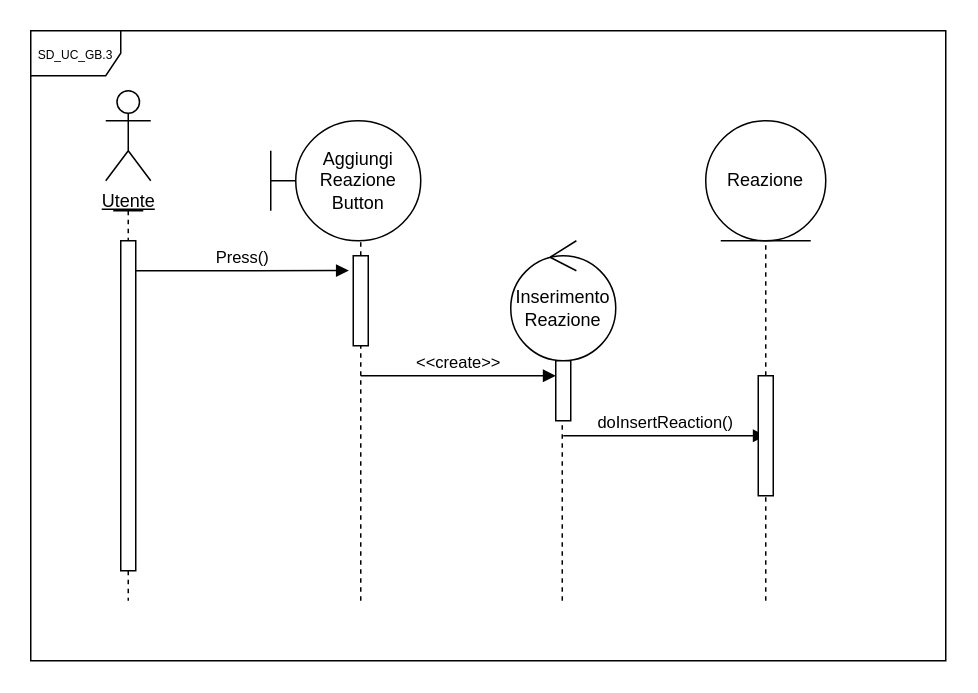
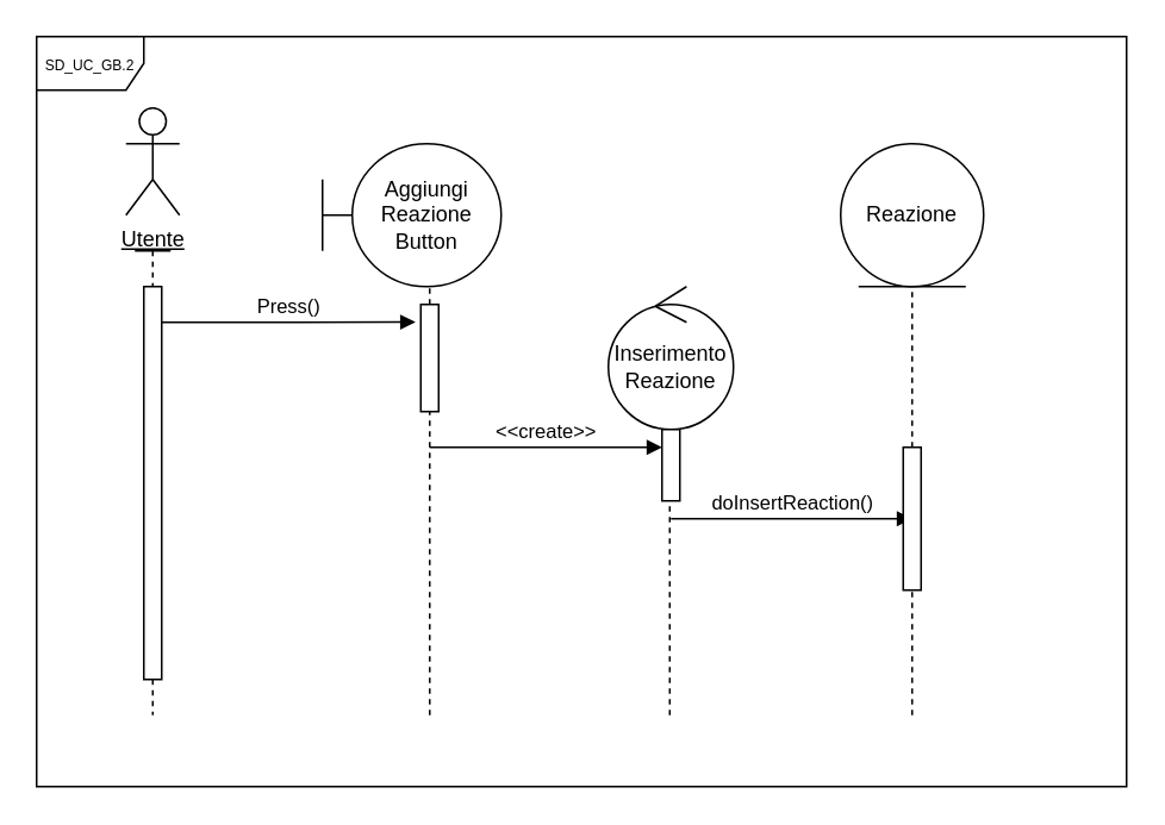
  <mxCell id="0" />
  <mxCell id="1" parent="0" />
  <mxCell id="2" value="&lt;u&gt;Utente&lt;/u&gt;" style="shape=umlActor;verticalLabelPosition=bottom;verticalAlign=top;html=1;outlineConnect=0;" parent="1" vertex="1"><mxGeometry x="70" y="60" width="30" height="60" as="geometry" /></mxCell>
  <mxCell id="3" value="" style="shape=umlLifeline;participant=umlActor;perimeter=lifelinePerimeter;whiteSpace=wrap;html=1;container=1;collapsible=0;recursiveResize=0;verticalAlign=top;spacingTop=36;outlineConnect=0;size=0;" parent="1" vertex="1"><mxGeometry x="75" y="140" width="20" height="260" as="geometry" /></mxCell>
  <mxCell id="4" value="" style="html=1;points=[];perimeter=orthogonalPerimeter;" parent="3" vertex="1"><mxGeometry x="5" y="20" width="10" height="220" as="geometry" /></mxCell>
  <mxCell id="5" value="Press()" style="html=1;verticalAlign=bottom;endArrow=block;entryX=-0.293;entryY=0.165;entryDx=0;entryDy=0;entryPerimeter=0;" parent="1" target="14" edge="1"><mxGeometry width="80" relative="1" as="geometry"><mxPoint x="90" y="180" as="sourcePoint" /><mxPoint x="230" y="180" as="targetPoint" /><mxPoint as="offset" /></mxGeometry></mxCell>
  <mxCell id="6" value="" style="endArrow=none;dashed=1;html=1;startArrow=none;" parent="1" source="14" edge="1"><mxGeometry width="50" height="50" relative="1" as="geometry"><mxPoint x="240" y="400" as="sourcePoint" /><mxPoint x="240" y="160" as="targetPoint" /></mxGeometry></mxCell>
  <mxCell id="7" value="Aggiungi&lt;br&gt;Reazione&lt;br&gt;Button" style="shape=umlBoundary;whiteSpace=wrap;html=1;" parent="1" vertex="1"><mxGeometry x="180" y="80" width="100" height="80" as="geometry" /></mxCell>
  <mxCell id="8" value="&amp;lt;&amp;lt;create&amp;gt;&amp;gt;" style="html=1;verticalAlign=bottom;endArrow=block;" parent="1" edge="1"><mxGeometry width="80" relative="1" as="geometry"><mxPoint x="240" y="250" as="sourcePoint" /><mxPoint x="370" y="250" as="targetPoint" /><mxPoint as="offset" /></mxGeometry></mxCell>
  <mxCell id="9" value="Inserimento&lt;br&gt;Reazione&lt;br&gt;" style="ellipse;shape=umlControl;whiteSpace=wrap;html=1;" parent="1" vertex="1"><mxGeometry x="340" y="160" width="70" height="80" as="geometry" /></mxCell>
  <mxCell id="10" value="" style="endArrow=none;dashed=1;html=1;startArrow=none;" parent="1" source="16" edge="1"><mxGeometry width="50" height="50" relative="1" as="geometry"><mxPoint x="374.34" y="400" as="sourcePoint" /><mxPoint x="374" y="240" as="targetPoint" /></mxGeometry></mxCell>
  <mxCell id="11" value="doInsertReaction()" style="html=1;verticalAlign=bottom;endArrow=block;" parent="1" edge="1"><mxGeometry width="80" relative="1" as="geometry"><mxPoint x="375" y="290" as="sourcePoint" /><mxPoint x="510" y="290" as="targetPoint" /><mxPoint as="offset" /></mxGeometry></mxCell>
  <mxCell id="12" value="" style="endArrow=none;dashed=1;html=1;startArrow=none;" parent="1" source="18" edge="1"><mxGeometry width="50" height="50" relative="1" as="geometry"><mxPoint x="510" y="400" as="sourcePoint" /><mxPoint x="510" y="160" as="targetPoint" /></mxGeometry></mxCell>
  <mxCell id="13" value="Reazione" style="ellipse;shape=umlEntity;whiteSpace=wrap;html=1;" parent="1" vertex="1"><mxGeometry x="470" y="80" width="80" height="80" as="geometry" /></mxCell>
  <mxCell id="14" value="" style="html=1;points=[];perimeter=orthogonalPerimeter;" parent="1" vertex="1"><mxGeometry x="235" y="170" width="10" height="60" as="geometry" /></mxCell>
  <mxCell id="15" value="" style="endArrow=none;dashed=1;html=1;" parent="1" target="14" edge="1"><mxGeometry width="50" height="50" relative="1" as="geometry"><mxPoint x="240" y="400" as="sourcePoint" /><mxPoint x="240" y="160" as="targetPoint" /></mxGeometry></mxCell>
  <mxCell id="16" value="" style="html=1;points=[];perimeter=orthogonalPerimeter;" parent="1" vertex="1"><mxGeometry x="370" y="240" width="10" height="40" as="geometry" /></mxCell>
  <mxCell id="17" value="" style="endArrow=none;dashed=1;html=1;" parent="1" target="16" edge="1"><mxGeometry width="50" height="50" relative="1" as="geometry"><mxPoint x="374.34" y="400" as="sourcePoint" /><mxPoint x="374" y="240" as="targetPoint" /></mxGeometry></mxCell>
  <mxCell id="18" value="" style="html=1;points=[];perimeter=orthogonalPerimeter;" parent="1" vertex="1"><mxGeometry x="505" y="250" width="10" height="80" as="geometry" /></mxCell>
  <mxCell id="19" value="" style="endArrow=none;dashed=1;html=1;" parent="1" target="18" edge="1"><mxGeometry width="50" height="50" relative="1" as="geometry"><mxPoint x="510" y="400" as="sourcePoint" /><mxPoint x="510" y="160" as="targetPoint" /></mxGeometry></mxCell>
- <mxCell id="20" value="&lt;font style=&quot;font-size: 8px&quot;&gt;SD_UC_GB.3&lt;/font&gt;" style="shape=umlFrame;whiteSpace=wrap;html=1;" vertex="1" parent="1"><mxGeometry x="20" y="20" width="610" height="420" as="geometry" /></mxCell>
+ <mxCell id="20" value="&lt;font style=&quot;font-size: 8px&quot;&gt;SD_UC_GB.2&lt;/font&gt;" style="shape=umlFrame;whiteSpace=wrap;html=1;" vertex="1" parent="1"><mxGeometry x="20" y="20" width="610" height="420" as="geometry" /></mxCell>
